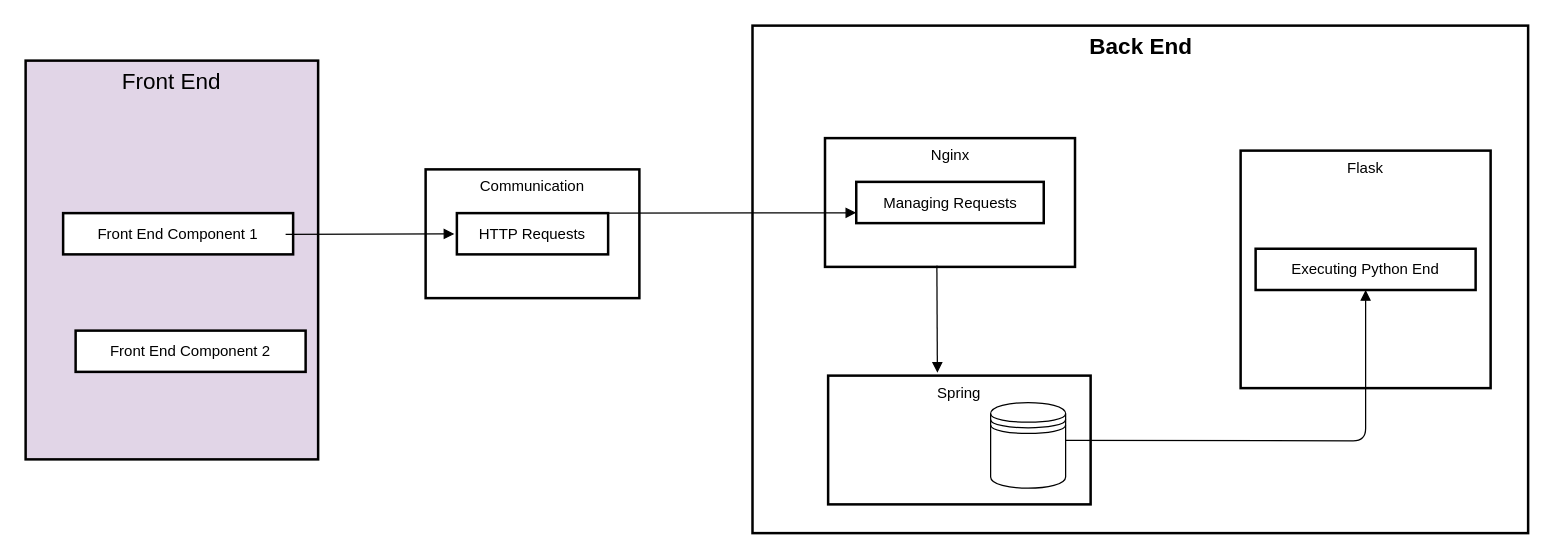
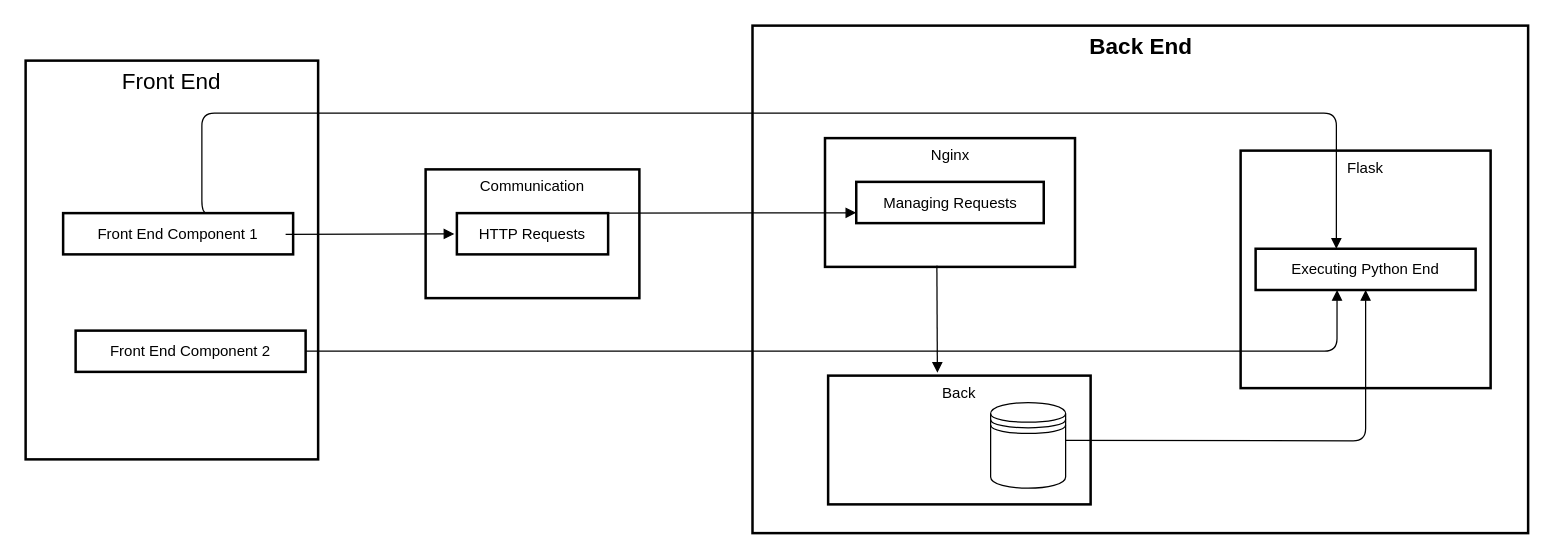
  <mxCell id="0" />
  <mxCell id="1" parent="0" />
  <mxCell id="2" value="Back End" style="whiteSpace=wrap;strokeWidth=2;verticalAlign=top;fontSize=18;fontStyle=1" parent="1" vertex="1"><mxGeometry x="601.5" y="20" width="620.5" height="406" as="geometry" /></mxCell>
  <mxCell id="3" value="Flask" style="whiteSpace=wrap;strokeWidth=2;verticalAlign=top;" parent="1" vertex="1"><mxGeometry x="992" y="120" width="200" height="190" as="geometry" /></mxCell>
  <mxCell id="4" value="Executing Python End" style="whiteSpace=wrap;strokeWidth=2;" parent="1" vertex="1"><mxGeometry x="1004" y="198.5" width="176" height="33" as="geometry" /></mxCell>
- <mxCell id="5" value="Spring" style="whiteSpace=wrap;strokeWidth=2;verticalAlign=top;" parent="1" vertex="1"><mxGeometry x="662" y="300" width="210" height="103" as="geometry" /></mxCell>
+ <mxCell id="5" value="Back" style="whiteSpace=wrap;strokeWidth=2;verticalAlign=top;" parent="1" vertex="1"><mxGeometry x="662" y="300" width="210" height="103" as="geometry" /></mxCell>
  <mxCell id="6" value="Nginx" style="whiteSpace=wrap;strokeWidth=2;verticalAlign=top;" parent="1" vertex="1"><mxGeometry x="659.5" y="110" width="200" height="103" as="geometry" /></mxCell>
  <mxCell id="7" value="Managing Requests" style="whiteSpace=wrap;strokeWidth=2;" parent="1" vertex="1"><mxGeometry x="684.5" y="145" width="150" height="33" as="geometry" /></mxCell>
- <mxCell id="8" value="Front End" style="whiteSpace=wrap;strokeWidth=2;verticalAlign=top;fontSize=18;fillColor=#e1d5e7;" parent="1" vertex="1"><mxGeometry x="20" y="48" width="234" height="319" as="geometry" /></mxCell>
+ <mxCell id="8" value="Front End" style="whiteSpace=wrap;strokeWidth=2;verticalAlign=top;fontSize=18;" parent="1" vertex="1"><mxGeometry x="20" y="48" width="234" height="319" as="geometry" /></mxCell>
  <mxCell id="9" value="Communication" style="whiteSpace=wrap;strokeWidth=2;verticalAlign=top;" parent="1" vertex="1"><mxGeometry x="340" y="135" width="171" height="103" as="geometry" /></mxCell>
  <mxCell id="10" value="HTTP Requests" style="whiteSpace=wrap;strokeWidth=2;" parent="1" vertex="1"><mxGeometry x="365" y="170" width="121" height="33" as="geometry" /></mxCell>
  <mxCell id="11" value="Front End Component 1" style="whiteSpace=wrap;strokeWidth=2;" parent="1" vertex="1"><mxGeometry x="50" y="170" width="184" height="33" as="geometry" /></mxCell>
  <mxCell id="12" value="Front End Component 2" style="whiteSpace=wrap;strokeWidth=2;" parent="1" vertex="1"><mxGeometry x="60" y="264" width="184" height="33" as="geometry" /></mxCell>
  <mxCell id="13" value="" style="curved=1;startArrow=none;endArrow=block;entryX=0;entryY=0.75;entryDx=0;entryDy=0;" parent="1" edge="1"><mxGeometry relative="1" as="geometry"><Array as="points" /><mxPoint x="480" y="170" as="sourcePoint" /><mxPoint x="684.5" y="169.75" as="targetPoint" /></mxGeometry></mxCell>
  <mxCell id="14" value="" style="startArrow=none;endArrow=block;entryX=0.457;entryY=-0.042;entryDx=0;entryDy=0;entryPerimeter=0;" parent="1" edge="1"><mxGeometry relative="1" as="geometry"><mxPoint x="749" y="212" as="sourcePoint" /><mxPoint x="749.395" y="297.674" as="targetPoint" /></mxGeometry></mxCell>
  <mxCell id="15" value="" style="startArrow=none;endArrow=block;exitX=1.003;exitY=0.506;entryX=0.5;entryY=1;entryDx=0;entryDy=0;edgeStyle=orthogonalEdgeStyle;" parent="1" target="4" edge="1"><mxGeometry relative="1" as="geometry"><mxPoint x="852" y="351.699" as="sourcePoint" /></mxGeometry></mxCell>
+ <mxCell id="16" value="" style="startArrow=none;endArrow=block;exitX=0.648;exitY=0;entryX=0.367;entryY=0;edgeStyle=orthogonalEdgeStyle;" parent="1" source="11" target="4" edge="1"><mxGeometry relative="1" as="geometry"><Array as="points"><mxPoint x="161" y="90" /><mxPoint x="1069" y="90" /></Array></mxGeometry></mxCell>
+ <mxCell id="17" value="" style="startArrow=none;endArrow=block;exitX=0.999;exitY=0.497;entryX=0.367;entryY=1.012;edgeStyle=orthogonalEdgeStyle;" parent="1" source="12" target="4" edge="1"><mxGeometry relative="1" as="geometry" /></mxCell>
  <mxCell id="18" value="" style="curved=1;startArrow=none;endArrow=block;" parent="1" edge="1"><mxGeometry relative="1" as="geometry"><Array as="points" /><mxPoint x="228" y="187" as="sourcePoint" /><mxPoint x="363" y="186.655" as="targetPoint" /></mxGeometry></mxCell>
  <mxCell id="19" value="" style="shape=datastore;whiteSpace=wrap;html=1;" vertex="1" parent="1"><mxGeometry x="792" y="321.5" width="60" height="68.5" as="geometry" /></mxCell>
